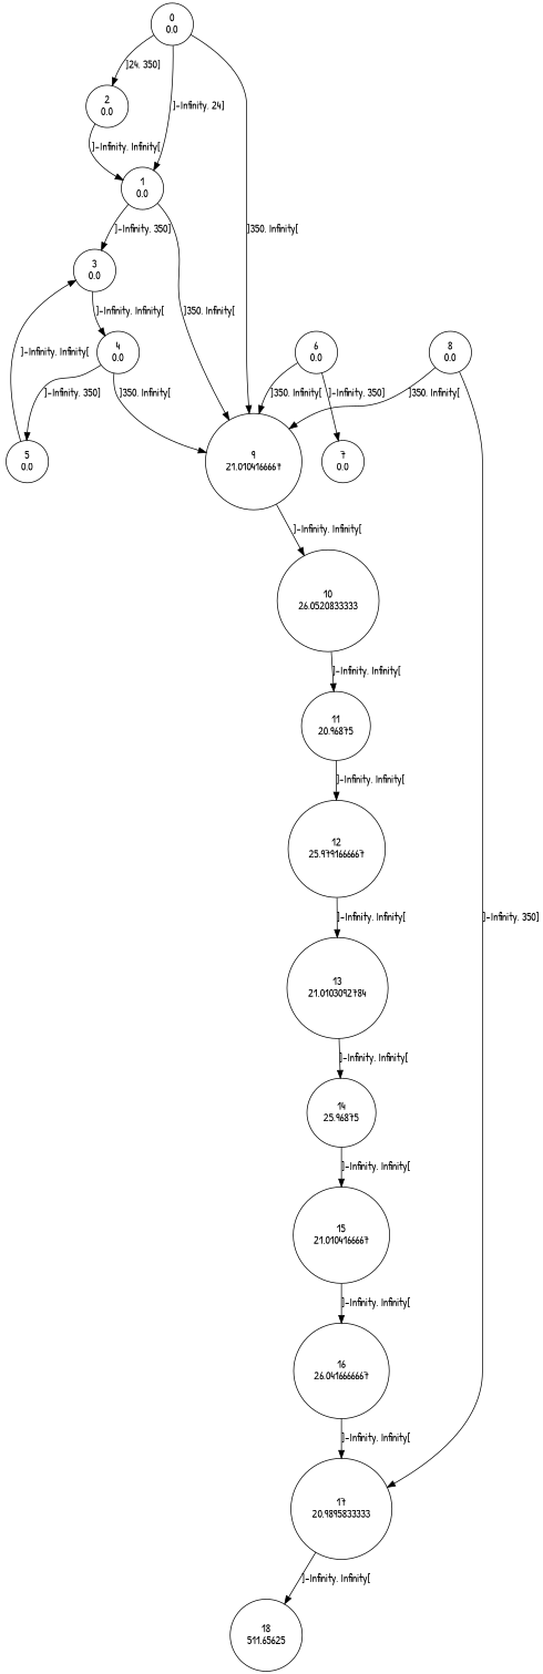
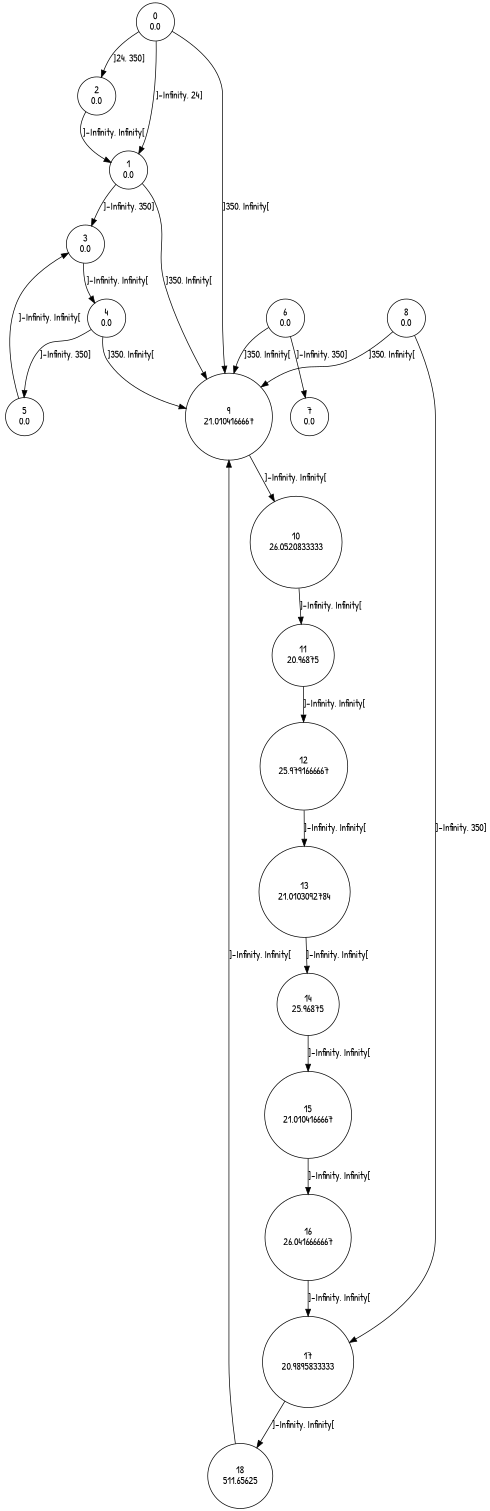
  digraph {
    fontname="Patrick Hand"
    node [fontname="Patrick Hand" shape=circle]
    edge [fontname="Patrick Hand"]
    n1 [label="0\n0.0"]
    n2 [label="1\n0.0"]
    n3 [label="2\n0.0"]
    n4 [label="9\n21.0104166667"]
    n5 [label="3\n0.0"]
    n6 [label="10\n26.0520833333"]
    n7 [label="4\n0.0"]
    n8 [label="11\n20.96875"]
    n9 [label="5\n0.0"]
    n10 [label="6\n0.0"]
    n11 [label="7\n0.0"]
    n12 [label="8\n0.0"]
    n13 [label="17\n20.9895833333"]
    n14 [label="18\n511.65625"]
    n15 [label="12\n25.9791666667"]
    n16 [label="13\n21.0103092784"]
    n17 [label="14\n25.96875"]
    n18 [label="15\n21.0104166667"]
    n19 [label="16\n26.0416666667"]
    n1 -> n2 [label="]-Infinity, 24]"]
    n1 -> n3 [label="]24, 350]"]
    n1 -> n4 [label="]350, Infinity["]
    n2 -> n4 [label="]350, Infinity["]
    n2 -> n5 [label="]-Infinity, 350]"]
    n3 -> n2 [label="]-Infinity, Infinity["]
    n4 -> n6 [label="]-Infinity, Infinity["]
    n5 -> n7 [label="]-Infinity, Infinity["]
    n6 -> n8 [label="]-Infinity, Infinity["]
    n7 -> n4 [label="]350, Infinity["]
    n7 -> n9 [label="]-Infinity, 350]"]
    n8 -> n15 [label="]-Infinity, Infinity["]
    n9 -> n5 [label="]-Infinity, Infinity["]
    n10 -> n4 [label="]350, Infinity["]
    n10 -> n11 [label="]-Infinity, 350]"]
    n12 -> n4 [label="]350, Infinity["]
    n12 -> n13 [label="]-Infinity, 350]"]
    n13 -> n14 [label="]-Infinity, Infinity["]
+   n14 -> n4 [label="]-Infinity, Infinity["]
    n15 -> n16 [label="]-Infinity, Infinity["]
    n16 -> n17 [label="]-Infinity, Infinity["]
    n17 -> n18 [label="]-Infinity, Infinity["]
    n18 -> n19 [label="]-Infinity, Infinity["]
    n19 -> n13 [label="]-Infinity, Infinity["]
  }
